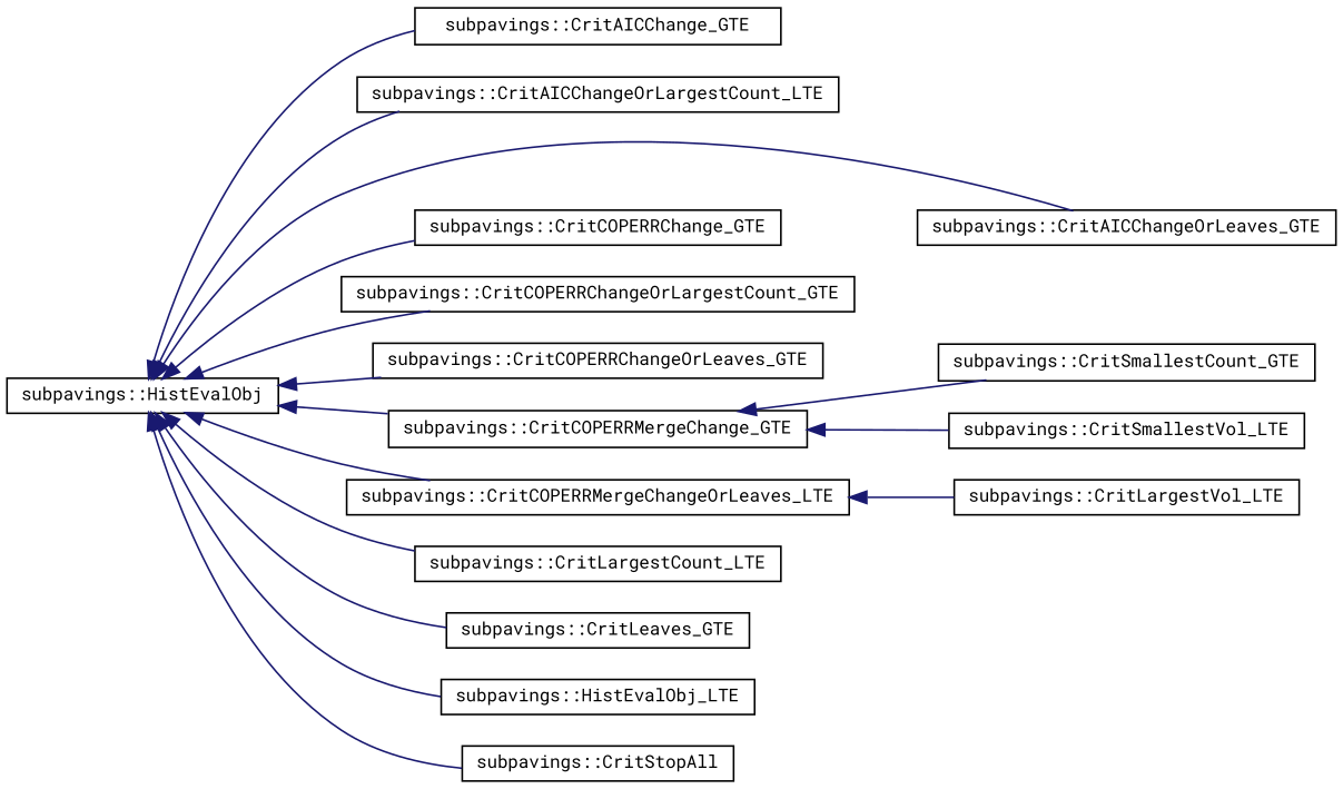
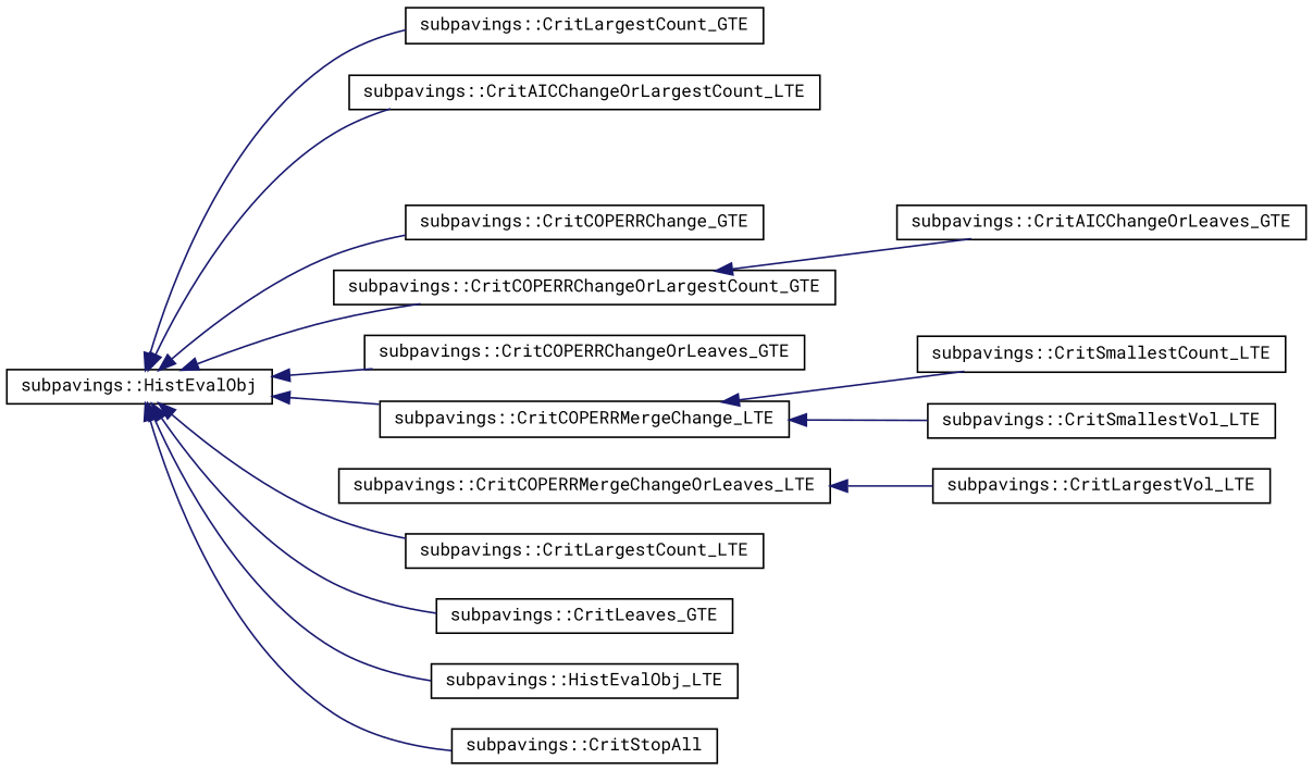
  digraph {
    fontname="Roboto Mono"
    rankdir=LR
    node [color=black fillcolor=white fontname="Roboto Mono" fontsize=10 shape=record style=filled]
    edge [color=midnightblue dir=back fontname="Roboto Mono" fontsize=10 labelfontname=FreeSans labelfontsize=10 style=solid]
    n1 [height=0.2 label="subpavings::HistEvalObj" width=0.4]
-   n2 [height=0.2 label="subpavings::CritAICChange_GTE" width=0.4]
+   n2 [height=0.2 label="subpavings::CritLargestCount_GTE" width=0.4]
    n3 [height=0.2 label="subpavings::CritAICChangeOrLargestCount_LTE" width=0.4]
    n4 [height=0.2 label="subpavings::CritAICChangeOrLeaves_GTE" width=0.4]
    n5 [height=0.2 label="subpavings::CritCOPERRChange_GTE" width=0.4]
    n6 [height=0.2 label="subpavings::CritCOPERRChangeOrLargestCount_GTE" width=0.4]
    n7 [height=0.2 label="subpavings::CritCOPERRChangeOrLeaves_GTE" width=0.4]
-   n8 [height=0.2 label="subpavings::CritCOPERRMergeChange_GTE" width=0.4]
+   n8 [height=0.2 label="subpavings::CritCOPERRMergeChange_LTE" width=0.4]
    n9 [height=0.2 label="subpavings::CritCOPERRMergeChangeOrLeaves_LTE" width=0.4]
    n10 [height=0.2 label="subpavings::CritLargestCount_LTE" width=0.4]
    n11 [height=0.2 label="subpavings::CritLeaves_GTE" width=0.4]
    n12 [height=0.2 label="subpavings::HistEvalObj_LTE" width=0.4]
    n13 [height=0.2 label="subpavings::CritStopAll" width=0.4]
-   n14 [height=0.2 label="subpavings::CritSmallestCount_GTE" width=0.4]
+   n14 [height=0.2 label="subpavings::CritSmallestCount_LTE" width=0.4]
    n15 [height=0.2 label="subpavings::CritSmallestVol_LTE" width=0.4]
    n16 [height=0.2 label="subpavings::CritLargestVol_LTE" width=0.4]
    n1 -> n2
    n1 -> n3
-   n1 -> n4
+   n6 -> n4
    n1 -> n5
    n1 -> n6
    n1 -> n7
    n1 -> n8
-   n1 -> n9
    n1 -> n10
    n1 -> n11
    n1 -> n12
    n1 -> n13
    n8 -> n14
    n8 -> n15
    n9 -> n16
  }
